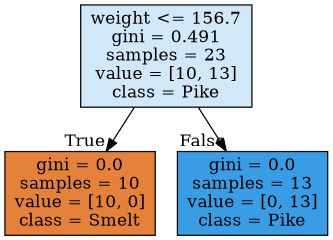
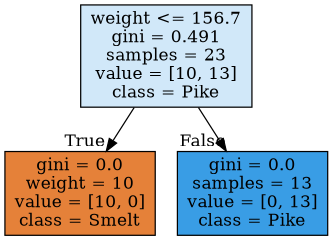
  digraph {
    node [color=black shape=box style=filled]
    edge [labeldistance=2.5]
    n1 [fillcolor="#d1e8f9" label="weight <= 156.7\ngini = 0.491\nsamples = 23\nvalue = [10, 13]\nclass = Pike"]
-   n2 [fillcolor="#e58139" label="gini = 0.0\nsamples = 10\nvalue = [10, 0]\nclass = Smelt"]
+   n2 [fillcolor="#e58139" label="gini = 0.0\nweight = 10\nvalue = [10, 0]\nclass = Smelt"]
    n3 [fillcolor="#399de5" label="gini = 0.0\nsamples = 13\nvalue = [0, 13]\nclass = Pike"]
    n1 -> n2 [headlabel=True labelangle=45]
    n1 -> n3 [headlabel=False labelangle=-45]
  }
